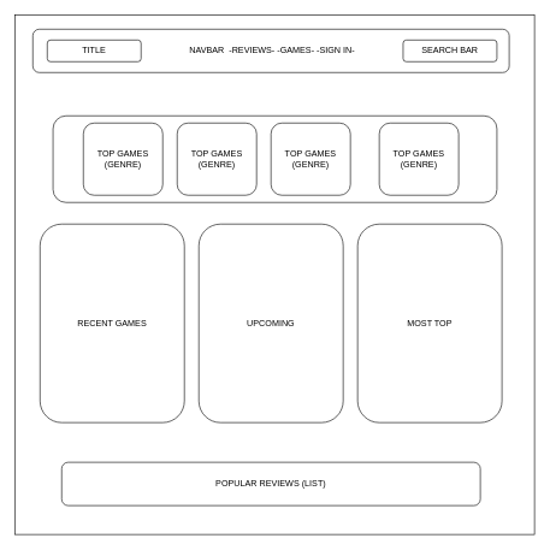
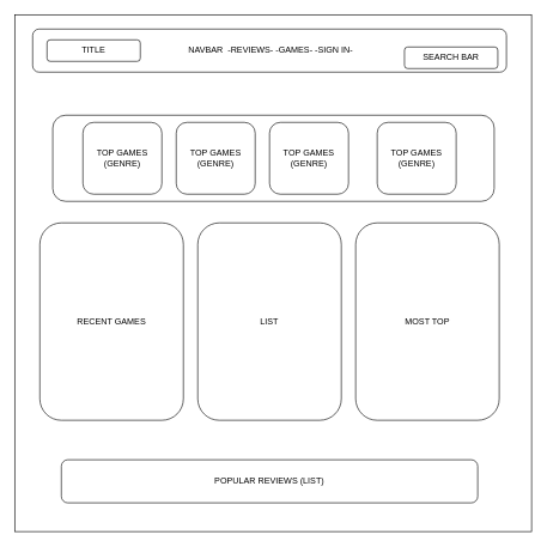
  <mxCell id="0" />
  <mxCell id="1" parent="0" />
  <mxCell id="2" value="" style="whiteSpace=wrap;html=1;aspect=fixed;" vertex="1" parent="1"><mxGeometry x="20" y="20" width="720" height="720" as="geometry" /></mxCell>
  <mxCell id="3" value="&amp;nbsp;NAVBAR&amp;nbsp; -REVIEWS- -GAMES- -SIGN IN-" style="rounded=1;whiteSpace=wrap;html=1;" vertex="1" parent="1"><mxGeometry x="45" y="40" width="660" height="60" as="geometry" /></mxCell>
- <mxCell id="4" value="SEARCH BAR" style="rounded=1;whiteSpace=wrap;html=1;" vertex="1" parent="1"><mxGeometry x="558" y="55" width="130" height="30" as="geometry" /></mxCell>
+ <mxCell id="4" value="SEARCH BAR" style="rounded=1;whiteSpace=wrap;html=1;" vertex="1" parent="1"><mxGeometry x="563" y="65" width="130" height="30" as="geometry" /></mxCell>
  <mxCell id="5" value="TITLE" style="rounded=1;whiteSpace=wrap;html=1;" vertex="1" parent="1"><mxGeometry x="65" y="55" width="130" height="30" as="geometry" /></mxCell>
  <mxCell id="6" value="RECENT GAMES" style="rounded=1;whiteSpace=wrap;html=1;" vertex="1" parent="1"><mxGeometry x="55" y="310" width="200" height="275" as="geometry" /></mxCell>
- <mxCell id="7" value="UPCOMING" style="rounded=1;whiteSpace=wrap;html=1;" vertex="1" parent="1"><mxGeometry x="275" y="310" width="200" height="275" as="geometry" /></mxCell>
+ <mxCell id="7" value="LIST" style="rounded=1;whiteSpace=wrap;html=1;" vertex="1" parent="1"><mxGeometry x="275" y="310" width="200" height="275" as="geometry" /></mxCell>
  <mxCell id="8" value="MOST TOP" style="rounded=1;whiteSpace=wrap;html=1;" vertex="1" parent="1"><mxGeometry x="495" y="310" width="200" height="275" as="geometry" /></mxCell>
  <mxCell id="9" value="" style="rounded=1;whiteSpace=wrap;html=1;" vertex="1" parent="1"><mxGeometry x="73" y="160" width="615" height="120" as="geometry" /></mxCell>
  <mxCell id="10" value="TOP GAMES (GENRE)" style="rounded=1;whiteSpace=wrap;html=1;" vertex="1" parent="1"><mxGeometry x="115" y="170" width="110" height="100" as="geometry" /></mxCell>
  <mxCell id="11" value="TOP GAMES (GENRE)" style="rounded=1;whiteSpace=wrap;html=1;" vertex="1" parent="1"><mxGeometry x="245" y="170" width="110" height="100" as="geometry" /></mxCell>
  <mxCell id="12" value="TOP GAMES (GENRE)" style="rounded=1;whiteSpace=wrap;html=1;" vertex="1" parent="1"><mxGeometry x="375" y="170" width="110" height="100" as="geometry" /></mxCell>
  <mxCell id="13" value="TOP GAMES (GENRE)" style="rounded=1;whiteSpace=wrap;html=1;" vertex="1" parent="1"><mxGeometry x="525" y="170" width="110" height="100" as="geometry" /></mxCell>
  <mxCell id="14" value="POPULAR REVIEWS (LIST)" style="rounded=1;whiteSpace=wrap;html=1;" vertex="1" parent="1"><mxGeometry x="85" y="640" width="580" height="60" as="geometry" /></mxCell>
